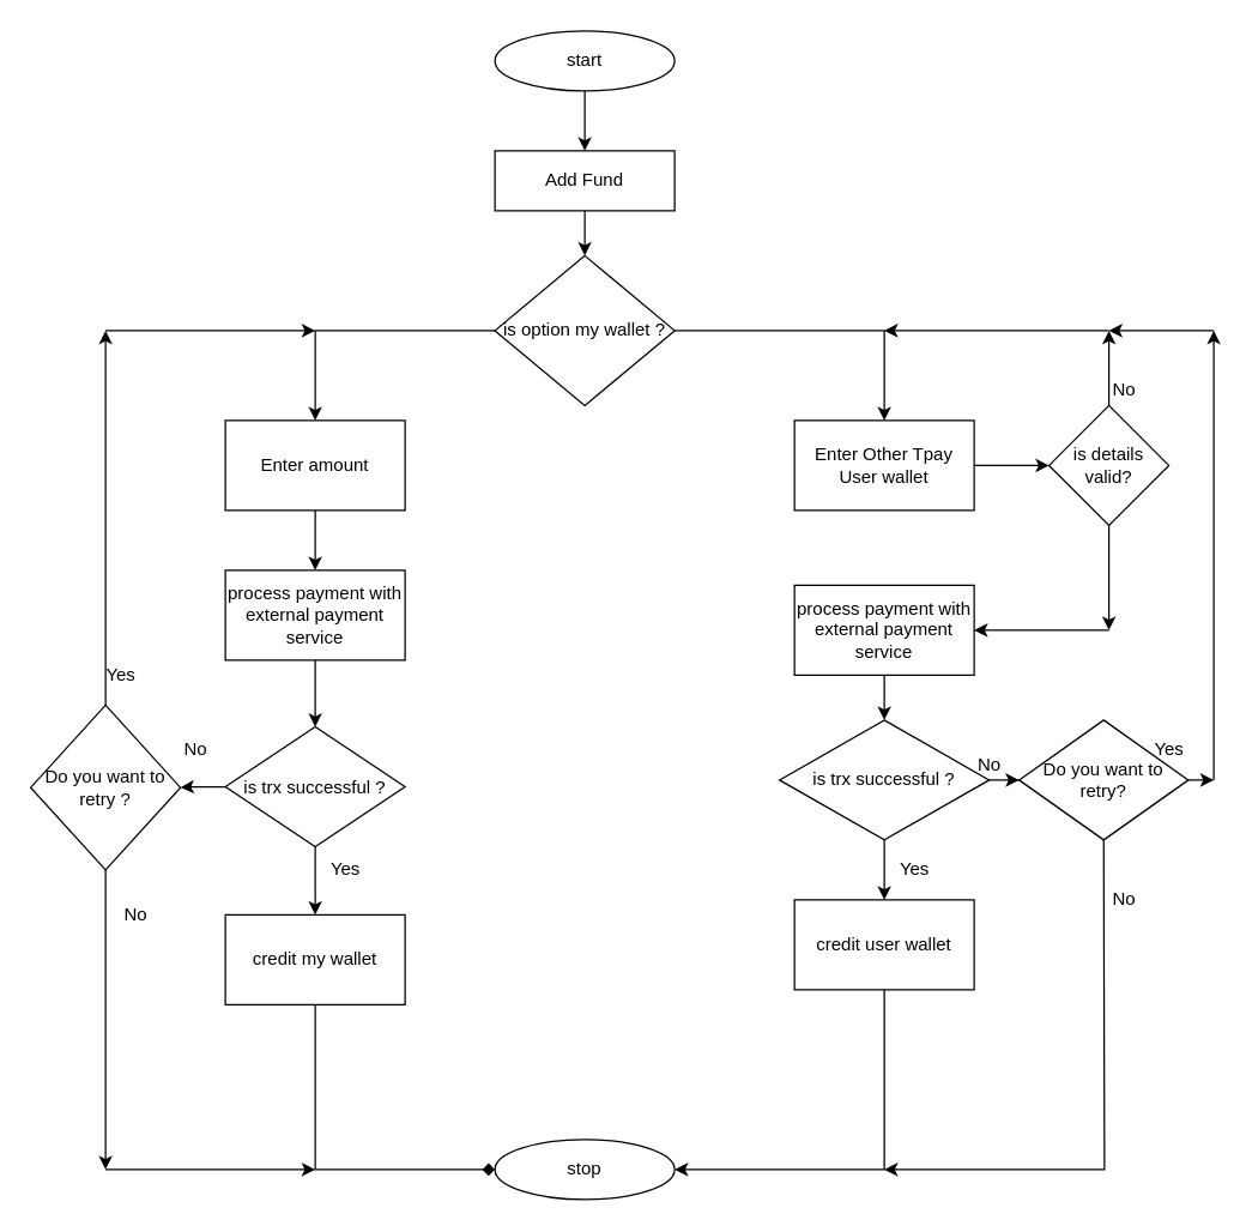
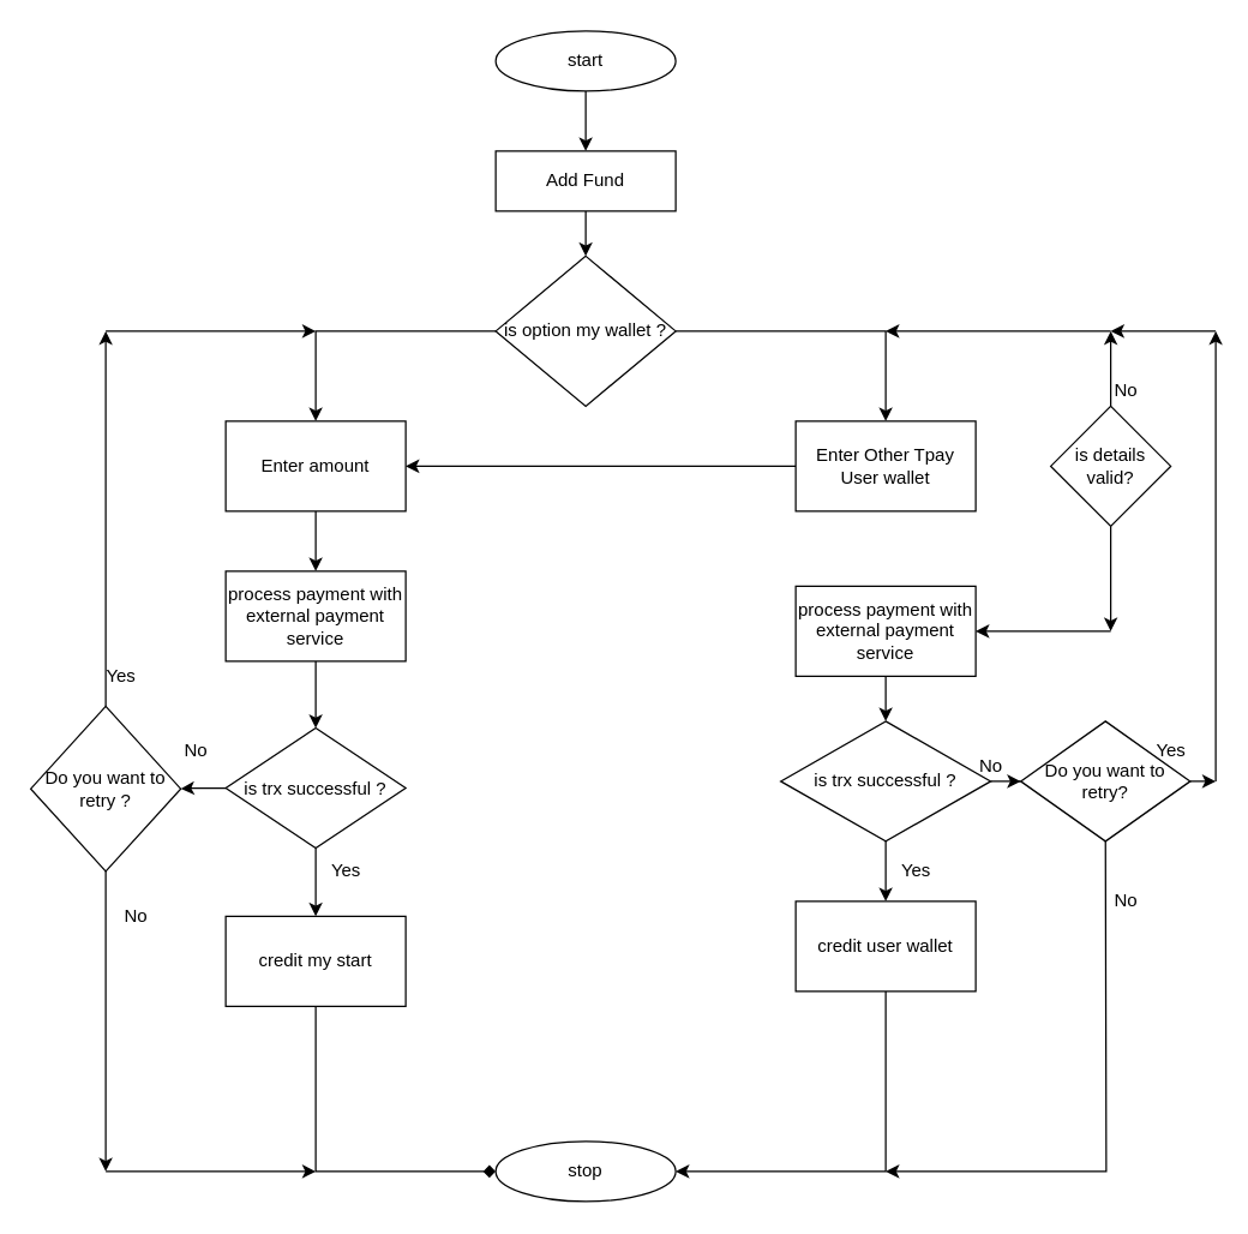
  <mxCell id="0" />
  <mxCell id="1" parent="0" />
  <mxCell id="2" value="start" style="ellipse;whiteSpace=wrap;html=1;" vertex="1" parent="1"><mxGeometry x="330" y="20" width="120" height="40" as="geometry" /></mxCell>
  <mxCell id="3" value="" style="endArrow=classic;html=1;rounded=0;exitX=0.5;exitY=1;exitDx=0;exitDy=0;" edge="1" parent="1" source="2"><mxGeometry width="50" height="50" relative="1" as="geometry"><mxPoint x="410" y="270" as="sourcePoint" /><mxPoint x="390" y="100" as="targetPoint" /></mxGeometry></mxCell>
  <mxCell id="4" value="" style="edgeStyle=orthogonalEdgeStyle;rounded=0;orthogonalLoop=1;jettySize=auto;html=1;" edge="1" parent="1" source="5" target="8"><mxGeometry relative="1" as="geometry" /></mxCell>
  <mxCell id="5" value="Add Fund" style="rounded=0;whiteSpace=wrap;html=1;" vertex="1" parent="1"><mxGeometry x="330" y="100" width="120" height="40" as="geometry" /></mxCell>
  <mxCell id="6" value="" style="edgeStyle=orthogonalEdgeStyle;rounded=0;orthogonalLoop=1;jettySize=auto;html=1;" edge="1" parent="1" source="8" target="10"><mxGeometry relative="1" as="geometry" /></mxCell>
  <mxCell id="7" value="" style="edgeStyle=orthogonalEdgeStyle;rounded=0;orthogonalLoop=1;jettySize=auto;html=1;" edge="1" parent="1" source="8" target="29"><mxGeometry relative="1" as="geometry" /></mxCell>
  <mxCell id="8" value="is option my wallet ?" style="rhombus;whiteSpace=wrap;html=1;" vertex="1" parent="1"><mxGeometry x="330" y="170" width="120" height="100" as="geometry" /></mxCell>
  <mxCell id="9" value="" style="edgeStyle=orthogonalEdgeStyle;rounded=0;orthogonalLoop=1;jettySize=auto;html=1;" edge="1" parent="1" source="10" target="12"><mxGeometry relative="1" as="geometry" /></mxCell>
  <mxCell id="10" value="Enter amount" style="whiteSpace=wrap;html=1;" vertex="1" parent="1"><mxGeometry x="150" y="280" width="120" height="60" as="geometry" /></mxCell>
  <mxCell id="11" value="" style="edgeStyle=orthogonalEdgeStyle;rounded=0;orthogonalLoop=1;jettySize=auto;html=1;" edge="1" parent="1" source="12" target="15"><mxGeometry relative="1" as="geometry" /></mxCell>
  <mxCell id="12" value="process payment with external payment service" style="whiteSpace=wrap;html=1;" vertex="1" parent="1"><mxGeometry x="150" y="380" width="120" height="60" as="geometry" /></mxCell>
  <mxCell id="13" value="" style="edgeStyle=orthogonalEdgeStyle;rounded=0;orthogonalLoop=1;jettySize=auto;html=1;" edge="1" parent="1" source="15" target="16"><mxGeometry relative="1" as="geometry" /></mxCell>
  <mxCell id="14" value="" style="edgeStyle=orthogonalEdgeStyle;rounded=0;orthogonalLoop=1;jettySize=auto;html=1;" edge="1" parent="1" source="15" target="22"><mxGeometry relative="1" as="geometry" /></mxCell>
  <mxCell id="15" value="is trx successful ?" style="rhombus;whiteSpace=wrap;html=1;" vertex="1" parent="1"><mxGeometry x="150" y="484.5" width="120" height="80" as="geometry" /></mxCell>
  <mxCell id="16" value="Do you want to retry ?" style="rhombus;whiteSpace=wrap;html=1;" vertex="1" parent="1"><mxGeometry x="20" y="470" width="100" height="110" as="geometry" /></mxCell>
  <mxCell id="17" value="No" style="text;html=1;align=center;verticalAlign=middle;resizable=0;points=[];autosize=1;strokeColor=none;fillColor=none;" vertex="1" parent="1"><mxGeometry x="115" y="490" width="30" height="20" as="geometry" /></mxCell>
  <mxCell id="18" value="" style="endArrow=classic;html=1;rounded=0;exitX=0.5;exitY=0;exitDx=0;exitDy=0;" edge="1" parent="1" source="16"><mxGeometry width="50" height="50" relative="1" as="geometry"><mxPoint x="400" y="420" as="sourcePoint" /><mxPoint x="70" y="220" as="targetPoint" /></mxGeometry></mxCell>
  <mxCell id="19" value="" style="endArrow=classic;html=1;rounded=0;" edge="1" parent="1"><mxGeometry width="50" height="50" relative="1" as="geometry"><mxPoint x="70" y="220" as="sourcePoint" /><mxPoint x="210" y="220" as="targetPoint" /></mxGeometry></mxCell>
  <mxCell id="20" value="Yes" style="text;html=1;align=center;verticalAlign=middle;resizable=0;points=[];autosize=1;strokeColor=none;fillColor=none;" vertex="1" parent="1"><mxGeometry x="60" y="440" width="40" height="20" as="geometry" /></mxCell>
  <mxCell id="21" value="" style="edgeStyle=orthogonalEdgeStyle;rounded=0;orthogonalLoop=1;jettySize=auto;html=1;exitX=0.5;exitY=1;exitDx=0;exitDy=0;endArrow=diamond;" edge="1" parent="1" source="22" target="23"><mxGeometry relative="1" as="geometry"><Array as="points"><mxPoint x="210" y="780" /></Array></mxGeometry></mxCell>
- <mxCell id="22" value="credit my wallet" style="whiteSpace=wrap;html=1;" vertex="1" parent="1"><mxGeometry x="150" y="610" width="120" height="60" as="geometry" /></mxCell>
+ <mxCell id="22" value="credit my start" style="whiteSpace=wrap;html=1;" vertex="1" parent="1"><mxGeometry x="150" y="610" width="120" height="60" as="geometry" /></mxCell>
  <mxCell id="23" value="stop" style="ellipse;whiteSpace=wrap;html=1;" vertex="1" parent="1"><mxGeometry x="330" y="760" width="120" height="40" as="geometry" /></mxCell>
  <mxCell id="24" value="" style="endArrow=classic;html=1;rounded=0;exitX=0.5;exitY=1;exitDx=0;exitDy=0;" edge="1" parent="1" source="16"><mxGeometry width="50" height="50" relative="1" as="geometry"><mxPoint x="400" y="500" as="sourcePoint" /><mxPoint x="70" y="780" as="targetPoint" /></mxGeometry></mxCell>
  <mxCell id="25" value="" style="endArrow=classic;html=1;rounded=0;" edge="1" parent="1"><mxGeometry width="50" height="50" relative="1" as="geometry"><mxPoint x="70" y="780" as="sourcePoint" /><mxPoint x="210" y="780" as="targetPoint" /></mxGeometry></mxCell>
  <mxCell id="26" value="No" style="text;html=1;align=center;verticalAlign=middle;resizable=0;points=[];autosize=1;strokeColor=none;fillColor=none;" vertex="1" parent="1"><mxGeometry x="75" y="600" width="30" height="20" as="geometry" /></mxCell>
  <mxCell id="27" value="Yes" style="text;html=1;align=center;verticalAlign=middle;resizable=0;points=[];autosize=1;strokeColor=none;fillColor=none;" vertex="1" parent="1"><mxGeometry x="210" y="570" width="40" height="20" as="geometry" /></mxCell>
- <mxCell id="28" value="" style="edgeStyle=orthogonalEdgeStyle;rounded=0;orthogonalLoop=1;jettySize=auto;html=1;" edge="1" parent="1" source="29" target="32"><mxGeometry relative="1" as="geometry" /></mxCell>
+ <mxCell id="28" value="" style="edgeStyle=orthogonalEdgeStyle;rounded=0;orthogonalLoop=1;jettySize=auto;html=1;" edge="1" parent="1" source="29" target="10"><mxGeometry relative="1" as="geometry" /></mxCell>
  <mxCell id="29" value="Enter Other Tpay User wallet" style="whiteSpace=wrap;html=1;" vertex="1" parent="1"><mxGeometry x="530" y="280" width="120" height="60" as="geometry" /></mxCell>
  <mxCell id="30" value="" style="edgeStyle=orthogonalEdgeStyle;rounded=0;orthogonalLoop=1;jettySize=auto;html=1;" edge="1" parent="1" source="31" target="40"><mxGeometry relative="1" as="geometry" /></mxCell>
  <mxCell id="31" value="process payment with external payment service" style="whiteSpace=wrap;html=1;" vertex="1" parent="1"><mxGeometry x="530" y="390" width="120" height="60" as="geometry" /></mxCell>
  <mxCell id="32" value="is details valid?" style="rhombus;whiteSpace=wrap;html=1;" vertex="1" parent="1"><mxGeometry x="700" y="270" width="80" height="80" as="geometry" /></mxCell>
  <mxCell id="33" value="" style="endArrow=classic;html=1;rounded=0;exitX=0.5;exitY=0;exitDx=0;exitDy=0;" edge="1" parent="1" source="32"><mxGeometry width="50" height="50" relative="1" as="geometry"><mxPoint x="400" y="470" as="sourcePoint" /><mxPoint x="740" y="220" as="targetPoint" /></mxGeometry></mxCell>
  <mxCell id="34" value="" style="endArrow=classic;html=1;rounded=0;" edge="1" parent="1"><mxGeometry width="50" height="50" relative="1" as="geometry"><mxPoint x="740" y="220" as="sourcePoint" /><mxPoint x="590" y="220" as="targetPoint" /></mxGeometry></mxCell>
  <mxCell id="35" value="No" style="text;html=1;align=center;verticalAlign=middle;resizable=0;points=[];autosize=1;strokeColor=none;fillColor=none;" vertex="1" parent="1"><mxGeometry x="735" y="250" width="30" height="20" as="geometry" /></mxCell>
  <mxCell id="36" value="" style="endArrow=classic;html=1;rounded=0;exitX=0.5;exitY=1;exitDx=0;exitDy=0;" edge="1" parent="1" source="32"><mxGeometry width="50" height="50" relative="1" as="geometry"><mxPoint x="400" y="470" as="sourcePoint" /><mxPoint x="740" y="420" as="targetPoint" /></mxGeometry></mxCell>
  <mxCell id="37" value="" style="endArrow=classic;html=1;rounded=0;" edge="1" parent="1"><mxGeometry width="50" height="50" relative="1" as="geometry"><mxPoint x="740" y="420" as="sourcePoint" /><mxPoint x="650" y="420" as="targetPoint" /></mxGeometry></mxCell>
  <mxCell id="38" value="" style="edgeStyle=orthogonalEdgeStyle;rounded=0;orthogonalLoop=1;jettySize=auto;html=1;" edge="1" parent="1" source="40" target="41"><mxGeometry relative="1" as="geometry" /></mxCell>
  <mxCell id="39" value="" style="edgeStyle=orthogonalEdgeStyle;rounded=0;orthogonalLoop=1;jettySize=auto;html=1;" edge="1" parent="1" source="40" target="47"><mxGeometry relative="1" as="geometry" /></mxCell>
  <mxCell id="40" value="&lt;span style=&quot;&quot;&gt;is trx successful ?&lt;/span&gt;" style="rhombus;whiteSpace=wrap;html=1;" vertex="1" parent="1"><mxGeometry x="520" y="480" width="140" height="80" as="geometry" /></mxCell>
  <mxCell id="41" value="&lt;span style=&quot;&quot;&gt;Do you want to retry?&lt;/span&gt;" style="rhombus;whiteSpace=wrap;html=1;" vertex="1" parent="1"><mxGeometry x="680" y="480" width="113" height="80" as="geometry" /></mxCell>
  <mxCell id="42" value="" style="endArrow=classic;html=1;rounded=0;exitX=1;exitY=0.5;exitDx=0;exitDy=0;" edge="1" parent="1" source="41"><mxGeometry width="50" height="50" relative="1" as="geometry"><mxPoint x="400" y="460" as="sourcePoint" /><mxPoint x="810" y="520" as="targetPoint" /></mxGeometry></mxCell>
  <mxCell id="43" value="No" style="text;html=1;align=center;verticalAlign=middle;resizable=0;points=[];autosize=1;strokeColor=none;fillColor=none;" vertex="1" parent="1"><mxGeometry x="645" y="500" width="30" height="20" as="geometry" /></mxCell>
  <mxCell id="44" value="Yes" style="text;html=1;align=center;verticalAlign=middle;resizable=0;points=[];autosize=1;strokeColor=none;fillColor=none;" vertex="1" parent="1"><mxGeometry x="760" y="490" width="40" height="20" as="geometry" /></mxCell>
  <mxCell id="45" value="" style="endArrow=classic;html=1;rounded=0;" edge="1" parent="1"><mxGeometry width="50" height="50" relative="1" as="geometry"><mxPoint x="810" y="520" as="sourcePoint" /><mxPoint x="810" y="220" as="targetPoint" /></mxGeometry></mxCell>
  <mxCell id="46" value="" style="endArrow=classic;html=1;rounded=0;" edge="1" parent="1"><mxGeometry width="50" height="50" relative="1" as="geometry"><mxPoint x="810" y="220" as="sourcePoint" /><mxPoint x="740" y="220" as="targetPoint" /></mxGeometry></mxCell>
  <mxCell id="47" value="credit user wallet" style="whiteSpace=wrap;html=1;" vertex="1" parent="1"><mxGeometry x="530" y="600" width="120" height="60" as="geometry" /></mxCell>
  <mxCell id="48" value="" style="endArrow=classic;html=1;rounded=0;exitX=0.5;exitY=1;exitDx=0;exitDy=0;entryX=1;entryY=0.5;entryDx=0;entryDy=0;" edge="1" parent="1" source="47" target="23"><mxGeometry width="50" height="50" relative="1" as="geometry"><mxPoint x="400" y="460" as="sourcePoint" /><mxPoint x="450" y="410" as="targetPoint" /><Array as="points"><mxPoint x="590" y="780" /></Array></mxGeometry></mxCell>
  <mxCell id="49" value="Yes" style="text;html=1;align=center;verticalAlign=middle;resizable=0;points=[];autosize=1;strokeColor=none;fillColor=none;" vertex="1" parent="1"><mxGeometry x="590" y="570" width="40" height="20" as="geometry" /></mxCell>
  <mxCell id="50" value="" style="endArrow=classic;html=1;rounded=0;exitX=0.5;exitY=1;exitDx=0;exitDy=0;" edge="1" parent="1" source="41"><mxGeometry width="50" height="50" relative="1" as="geometry"><mxPoint x="400" y="460" as="sourcePoint" /><mxPoint x="590" y="780" as="targetPoint" /><Array as="points"><mxPoint x="737" y="780" /></Array></mxGeometry></mxCell>
  <mxCell id="51" value="No" style="text;html=1;align=center;verticalAlign=middle;resizable=0;points=[];autosize=1;strokeColor=none;fillColor=none;" vertex="1" parent="1"><mxGeometry x="735" y="590" width="30" height="20" as="geometry" /></mxCell>
